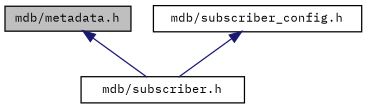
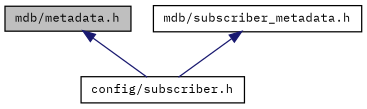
  digraph {
    fontname="IBM Plex Mono"
    node [color=black fillcolor=white fontname="IBM Plex Mono" fontsize=10 shape=record style=filled]
    edge [color=midnightblue dir=back fontname="IBM Plex Mono" fontsize=10 labelfontname=Helvetica labelfontsize=10 style=solid]
    n1 [fillcolor=grey75 fontcolor=black height=0.2 label="mdb/metadata.h" width=0.4]
-   n2 [height=0.2 label="mdb/subscriber.h" width=0.4]
-   n3 [height=0.2 label="mdb/subscriber_config.h" width=0.4]
+   n2 [height=0.2 label="config/subscriber.h" width=0.4]
+   n3 [height=0.2 label="mdb/subscriber_metadata.h" width=0.4]
    n1 -> n2
    n3 -> n2
  }
